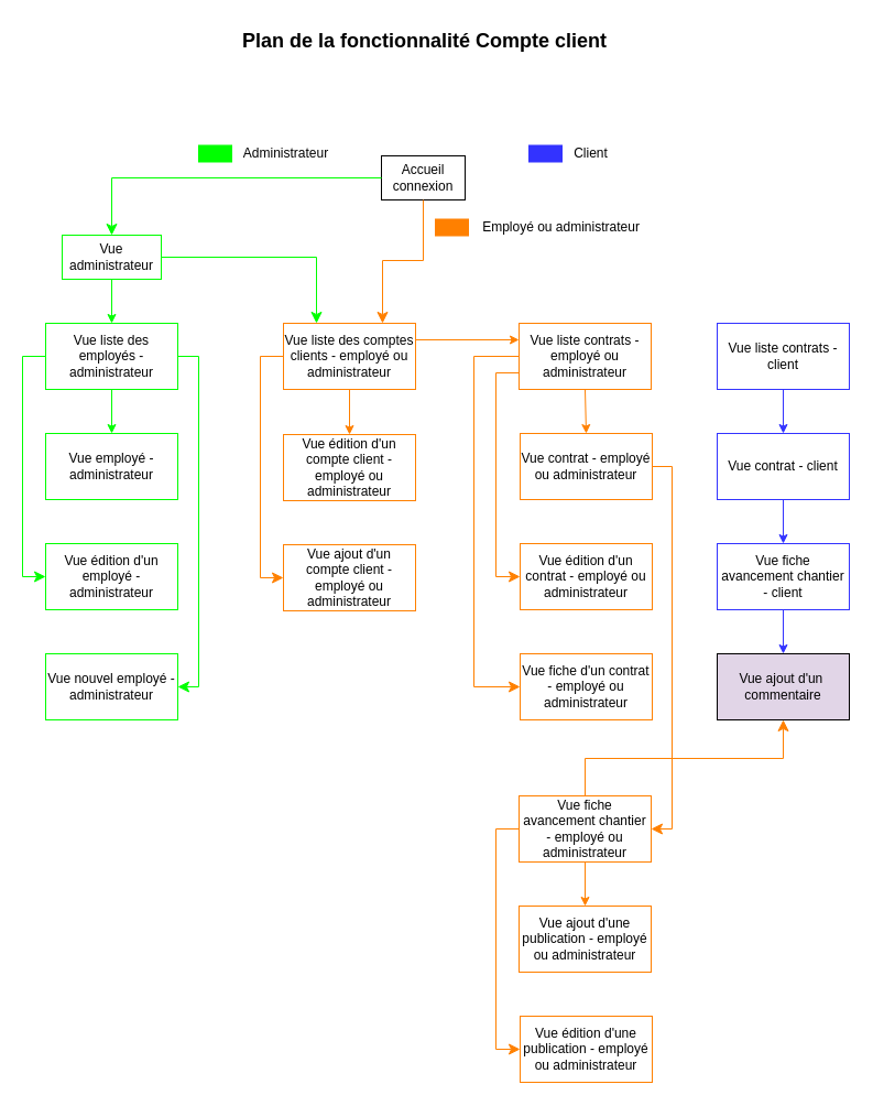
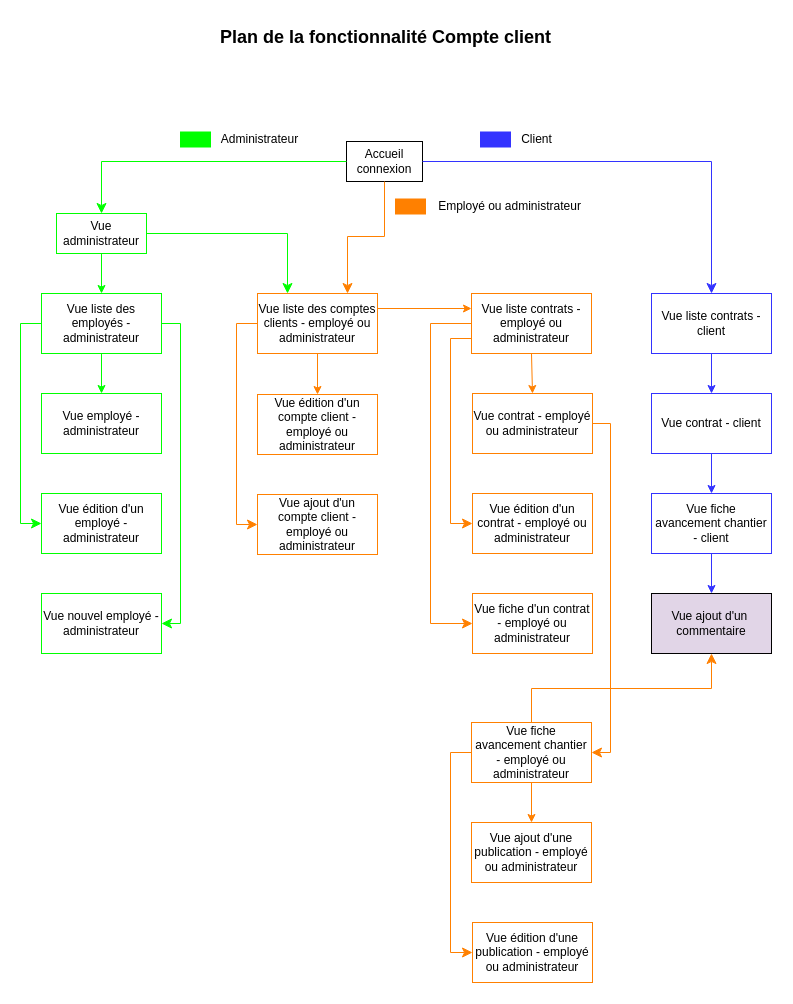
  <mxCell id="0" />
  <mxCell id="1" parent="0" />
  <mxCell id="2" value="Accueil connexion" style="rounded=0;whiteSpace=wrap;html=1;" parent="1" vertex="1"><mxGeometry x="346" y="141" width="76" height="40" as="geometry" /></mxCell>
  <mxCell id="3" style="edgeStyle=none;html=1;entryX=0.5;entryY=0;entryDx=0;entryDy=0;strokeColor=#00FF00;" parent="1" source="4" target="6" edge="1"><mxGeometry relative="1" as="geometry" /></mxCell>
  <mxCell id="4" value="Vue administrateur" style="rounded=0;whiteSpace=wrap;html=1;strokeColor=#00FF00;" parent="1" vertex="1"><mxGeometry x="56" y="213" width="90" height="40" as="geometry" /></mxCell>
  <mxCell id="5" style="edgeStyle=none;html=1;exitX=0.5;exitY=1;exitDx=0;exitDy=0;strokeColor=#00FF00;" parent="1" source="6" target="8" edge="1"><mxGeometry relative="1" as="geometry" /></mxCell>
  <mxCell id="6" value="Vue liste des employés - administrateur" style="rounded=0;whiteSpace=wrap;html=1;strokeColor=#00FF00;" parent="1" vertex="1"><mxGeometry x="41" y="293" width="120" height="60" as="geometry" /></mxCell>
  <mxCell id="7" value="Vue édition d'un employé&amp;nbsp;&lt;span style=&quot;background-color: transparent;&quot;&gt;- administrateur&lt;/span&gt;" style="rounded=0;whiteSpace=wrap;html=1;strokeColor=#00FF00;" parent="1" vertex="1"><mxGeometry x="41" y="493" width="120" height="60" as="geometry" /></mxCell>
  <mxCell id="8" value="Vue employé - administrateur" style="rounded=0;whiteSpace=wrap;html=1;strokeColor=#00FF00;" parent="1" vertex="1"><mxGeometry x="41" y="393" width="120" height="60" as="geometry" /></mxCell>
  <mxCell id="9" style="edgeStyle=none;html=1;exitX=0.5;exitY=1;exitDx=0;exitDy=0;entryX=0.5;entryY=0;entryDx=0;entryDy=0;strokeColor=#FF8000;" parent="1" source="11" target="18" edge="1"><mxGeometry relative="1" as="geometry" /></mxCell>
  <mxCell id="10" style="edgeStyle=none;html=1;exitX=1;exitY=0.25;exitDx=0;exitDy=0;entryX=0;entryY=0.25;entryDx=0;entryDy=0;strokeColor=#FF8000;" parent="1" source="11" target="17" edge="1"><mxGeometry relative="1" as="geometry" /></mxCell>
  <mxCell id="11" value="Vue liste des comptes clients - employé ou administrateur" style="rounded=0;whiteSpace=wrap;html=1;strokeColor=#FF8000;" parent="1" vertex="1"><mxGeometry x="257" y="293" width="120" height="60" as="geometry" /></mxCell>
  <mxCell id="12" value="Vue nouvel employé - administrateur" style="rounded=0;whiteSpace=wrap;html=1;strokeColor=#00FF00;" parent="1" vertex="1"><mxGeometry x="41" y="593" width="120" height="60" as="geometry" /></mxCell>
  <mxCell id="13" value="" style="edgeStyle=elbowEdgeStyle;elbow=horizontal;endArrow=classic;html=1;curved=0;rounded=0;endSize=8;startSize=8;exitX=0;exitY=0.5;exitDx=0;exitDy=0;strokeColor=#00FF00;" parent="1" source="6" edge="1"><mxGeometry width="50" height="50" relative="1" as="geometry"><mxPoint x="-30" y="393" as="sourcePoint" /><mxPoint x="41" y="523" as="targetPoint" /><Array as="points"><mxPoint x="20" y="426" /></Array></mxGeometry></mxCell>
  <mxCell id="14" value="" style="edgeStyle=elbowEdgeStyle;elbow=horizontal;endArrow=classic;html=1;curved=0;rounded=0;endSize=8;startSize=8;entryX=1;entryY=0.5;entryDx=0;entryDy=0;exitX=1;exitY=0.5;exitDx=0;exitDy=0;strokeColor=#00FF00;" parent="1" source="6" target="12" edge="1"><mxGeometry width="50" height="50" relative="1" as="geometry"><mxPoint x="250" y="633" as="sourcePoint" /><mxPoint x="300" y="583" as="targetPoint" /><Array as="points"><mxPoint x="180" y="473" /></Array></mxGeometry></mxCell>
  <mxCell id="15" value="" style="edgeStyle=elbowEdgeStyle;elbow=vertical;endArrow=classic;html=1;curved=0;rounded=0;endSize=8;startSize=8;exitX=0.5;exitY=1;exitDx=0;exitDy=0;strokeColor=#FF8000;entryX=0.75;entryY=0;entryDx=0;entryDy=0;" parent="1" source="2" target="11" edge="1"><mxGeometry width="50" height="50" relative="1" as="geometry"><mxPoint x="190" y="258" as="sourcePoint" /><mxPoint x="340" y="286" as="targetPoint" /><Array as="points"><mxPoint x="360" y="236" /></Array></mxGeometry></mxCell>
  <mxCell id="16" style="edgeStyle=none;html=1;exitX=0.5;exitY=1;exitDx=0;exitDy=0;entryX=0.5;entryY=0;entryDx=0;entryDy=0;strokeColor=#FF8000;" parent="1" source="17" target="25" edge="1"><mxGeometry relative="1" as="geometry" /></mxCell>
  <mxCell id="17" value="Vue liste contrats - employé ou administrateur" style="rounded=0;whiteSpace=wrap;html=1;strokeColor=#FF8000;" parent="1" vertex="1"><mxGeometry x="471" y="293" width="120" height="60" as="geometry" /></mxCell>
  <mxCell id="18" value="Vue édition d'un compte client - employé ou administrateur" style="rounded=0;whiteSpace=wrap;html=1;strokeColor=#FF8000;" parent="1" vertex="1"><mxGeometry x="257" y="394" width="120" height="60" as="geometry" /></mxCell>
  <mxCell id="19" value="Vue ajout d'un compte client - employé ou administrateur" style="rounded=0;whiteSpace=wrap;html=1;strokeColor=#FF8000;" parent="1" vertex="1"><mxGeometry x="257" y="494" width="120" height="60" as="geometry" /></mxCell>
  <mxCell id="20" value="" style="edgeStyle=elbowEdgeStyle;elbow=horizontal;endArrow=classic;html=1;curved=0;rounded=0;endSize=8;startSize=8;exitX=0;exitY=0.5;exitDx=0;exitDy=0;entryX=0;entryY=0.5;entryDx=0;entryDy=0;strokeColor=#FF8000;" parent="1" source="11" target="19" edge="1"><mxGeometry width="50" height="50" relative="1" as="geometry"><mxPoint x="207" y="673" as="sourcePoint" /><mxPoint x="257" y="623" as="targetPoint" /><Array as="points"><mxPoint x="236" y="426" /></Array></mxGeometry></mxCell>
  <mxCell id="21" style="edgeStyle=none;html=1;entryX=0.5;entryY=0;entryDx=0;entryDy=0;strokeColor=#3333FF;" parent="1" source="22" target="28" edge="1"><mxGeometry relative="1" as="geometry" /></mxCell>
  <mxCell id="22" value="Vue liste contrats - client" style="rounded=0;whiteSpace=wrap;html=1;strokeColor=#3333FF;" parent="1" vertex="1"><mxGeometry x="651" y="293" width="120" height="60" as="geometry" /></mxCell>
  <mxCell id="23" value="" style="edgeStyle=elbowEdgeStyle;elbow=horizontal;endArrow=classic;html=1;curved=0;rounded=0;endSize=8;startSize=8;entryX=0.5;entryY=0;entryDx=0;entryDy=0;exitX=0;exitY=0.5;exitDx=0;exitDy=0;strokeColor=#00FF00;" parent="1" source="2" target="4" edge="1"><mxGeometry width="50" height="50" relative="1" as="geometry"><mxPoint x="56" y="133" as="sourcePoint" /><mxPoint x="106" y="83" as="targetPoint" /><Array as="points"><mxPoint x="101" y="153" /></Array></mxGeometry></mxCell>
  <mxCell id="24" value="&lt;span style=&quot;color: rgb(0, 0, 0);&quot;&gt;Vue édition d'un contrat - employé ou administrateur&lt;/span&gt;" style="rounded=0;whiteSpace=wrap;html=1;strokeColor=#FF8000;" parent="1" vertex="1"><mxGeometry x="472" y="493" width="120" height="60" as="geometry" /></mxCell>
  <mxCell id="25" value="&lt;span style=&quot;color: rgb(0, 0, 0);&quot;&gt;Vue contrat - employé ou administrateur&lt;/span&gt;" style="rounded=0;whiteSpace=wrap;html=1;strokeColor=#FF8000;" parent="1" vertex="1"><mxGeometry x="472" y="393" width="120" height="60" as="geometry" /></mxCell>
  <mxCell id="26" value="&lt;span style=&quot;color: rgb(0, 0, 0);&quot;&gt;Vue fiche d'un contrat - employé ou administrateur&lt;/span&gt;" style="rounded=0;whiteSpace=wrap;html=1;strokeColor=#FF8000;" parent="1" vertex="1"><mxGeometry x="472" y="593" width="120" height="60" as="geometry" /></mxCell>
  <mxCell id="27" style="edgeStyle=none;html=1;exitX=0.5;exitY=1;exitDx=0;exitDy=0;entryX=0.5;entryY=0;entryDx=0;entryDy=0;strokeColor=#3333FF;" parent="1" source="28" target="36" edge="1"><mxGeometry relative="1" as="geometry" /></mxCell>
  <mxCell id="28" value="Vue contrat - client" style="rounded=0;whiteSpace=wrap;html=1;strokeColor=#3333FF;" parent="1" vertex="1"><mxGeometry x="651" y="393" width="120" height="60" as="geometry" /></mxCell>
  <mxCell id="29" value="" style="edgeStyle=none;html=1;strokeColor=#FF8000;" parent="1" source="30" target="32" edge="1"><mxGeometry relative="1" as="geometry" /></mxCell>
  <mxCell id="30" value="Vue fiche avancement chantier - employé ou administrateur" style="rounded=0;whiteSpace=wrap;html=1;strokeColor=#FF8000;" parent="1" vertex="1"><mxGeometry x="471" y="722" width="120" height="60" as="geometry" /></mxCell>
  <mxCell id="31" value="" style="edgeStyle=elbowEdgeStyle;elbow=horizontal;endArrow=classic;html=1;curved=0;rounded=0;endSize=8;startSize=8;exitX=1;exitY=0.5;exitDx=0;exitDy=0;entryX=1;entryY=0.5;entryDx=0;entryDy=0;strokeColor=#FF8000;" parent="1" source="25" target="30" edge="1"><mxGeometry width="50" height="50" relative="1" as="geometry"><mxPoint x="650" y="763" as="sourcePoint" /><mxPoint x="600" y="723" as="targetPoint" /><Array as="points"><mxPoint x="610" y="586" /></Array></mxGeometry></mxCell>
  <mxCell id="32" value="Vue ajout d'une publication - employé ou administrateur" style="rounded=0;whiteSpace=wrap;html=1;strokeColor=#FF8000;" parent="1" vertex="1"><mxGeometry x="471" y="822" width="120" height="60" as="geometry" /></mxCell>
  <mxCell id="33" value="Vue édition d'une publication - employé ou administrateur" style="rounded=0;whiteSpace=wrap;html=1;strokeColor=#FF8000;" parent="1" vertex="1"><mxGeometry x="472" y="922" width="120" height="60" as="geometry" /></mxCell>
  <mxCell id="34" value="" style="edgeStyle=elbowEdgeStyle;elbow=horizontal;endArrow=classic;html=1;curved=0;rounded=0;endSize=8;startSize=8;exitX=0;exitY=0.5;exitDx=0;exitDy=0;entryX=0;entryY=0.5;entryDx=0;entryDy=0;strokeColor=#FF8000;" parent="1" source="30" target="33" edge="1"><mxGeometry width="50" height="50" relative="1" as="geometry"><mxPoint x="399" y="1002" as="sourcePoint" /><mxPoint x="430" y="912" as="targetPoint" /><Array as="points"><mxPoint x="450" y="856" /></Array></mxGeometry></mxCell>
  <mxCell id="35" style="edgeStyle=none;html=1;exitX=0.5;exitY=1;exitDx=0;exitDy=0;entryX=0.5;entryY=0;entryDx=0;entryDy=0;strokeColor=#3333FF;" parent="1" source="36" target="37" edge="1"><mxGeometry relative="1" as="geometry" /></mxCell>
  <mxCell id="36" value="Vue fiche avancement chantier - client" style="rounded=0;whiteSpace=wrap;html=1;strokeColor=#3333FF;" parent="1" vertex="1"><mxGeometry x="651" y="493" width="120" height="60" as="geometry" /></mxCell>
  <mxCell id="37" value="Vue ajout d'un&amp;nbsp; commentaire" style="rounded=0;whiteSpace=wrap;html=1;fillColor=#e1d5e7;" parent="1" vertex="1"><mxGeometry x="651" y="593" width="120" height="60" as="geometry" /></mxCell>
  <mxCell id="38" value="" style="edgeStyle=elbowEdgeStyle;elbow=vertical;endArrow=classic;html=1;curved=0;rounded=0;endSize=8;startSize=8;entryX=0.5;entryY=1;entryDx=0;entryDy=0;exitX=0.5;exitY=0;exitDx=0;exitDy=0;strokeColor=#FF8000;" parent="1" source="30" target="37" edge="1"><mxGeometry width="50" height="50" relative="1" as="geometry"><mxPoint x="640" y="722" as="sourcePoint" /><mxPoint x="690" y="672" as="targetPoint" /></mxGeometry></mxCell>
  <mxCell id="39" value="&lt;span style=&quot;color: rgb(0, 0, 0); text-wrap-mode: wrap;&quot;&gt;Administrateur&lt;/span&gt;" style="text;html=1;align=center;verticalAlign=middle;resizable=0;points=[];autosize=1;strokeColor=none;fillColor=none;" parent="1" vertex="1"><mxGeometry x="209" y="124" width="100" height="30" as="geometry" /></mxCell>
  <mxCell id="40" value="&lt;span style=&quot;color: rgb(0, 0, 0); text-wrap-mode: wrap;&quot;&gt;Client&lt;/span&gt;" style="text;html=1;align=center;verticalAlign=middle;resizable=0;points=[];autosize=1;strokeColor=none;fillColor=none;" parent="1" vertex="1"><mxGeometry x="511" y="124" width="50" height="30" as="geometry" /></mxCell>
  <mxCell id="41" value="" style="rounded=0;whiteSpace=wrap;html=1;strokeColor=#3333FF;fillColor=#3333FF;" parent="1" vertex="1"><mxGeometry x="480" y="131.5" width="30" height="15" as="geometry" /></mxCell>
  <mxCell id="42" value="" style="rounded=0;whiteSpace=wrap;html=1;strokeColor=#00FF00;fillColor=#00FF00;" parent="1" vertex="1"><mxGeometry x="180" y="131.5" width="30" height="15" as="geometry" /></mxCell>
  <mxCell id="43" value="" style="rounded=0;whiteSpace=wrap;html=1;strokeColor=#FF8000;fillColor=#FF8000;" parent="1" vertex="1"><mxGeometry x="395" y="198.5" width="30" height="15" as="geometry" /></mxCell>
  <mxCell id="44" value="Employé ou administrateur" style="text;html=1;align=center;verticalAlign=middle;resizable=0;points=[];autosize=1;strokeColor=none;fillColor=none;" parent="1" vertex="1"><mxGeometry x="428" y="193" width="161" height="26" as="geometry" /></mxCell>
  <mxCell id="45" value="" style="edgeStyle=elbowEdgeStyle;elbow=horizontal;endArrow=classic;html=1;curved=0;rounded=0;endSize=8;startSize=8;entryX=0;entryY=0.5;entryDx=0;entryDy=0;exitX=0;exitY=0.75;exitDx=0;exitDy=0;strokeColor=#FF8000;" parent="1" source="17" target="24" edge="1"><mxGeometry width="50" height="50" relative="1" as="geometry"><mxPoint x="450" y="336" as="sourcePoint" /><mxPoint x="430" y="526" as="targetPoint" /><Array as="points"><mxPoint x="450" y="426" /></Array></mxGeometry></mxCell>
  <mxCell id="46" value="" style="edgeStyle=elbowEdgeStyle;elbow=horizontal;endArrow=classic;html=1;curved=0;rounded=0;endSize=8;startSize=8;exitX=0;exitY=0.5;exitDx=0;exitDy=0;entryX=0;entryY=0.5;entryDx=0;entryDy=0;strokeColor=#FF8000;" parent="1" source="17" target="26" edge="1"><mxGeometry width="50" height="50" relative="1" as="geometry"><mxPoint x="400" y="676" as="sourcePoint" /><mxPoint x="450" y="626" as="targetPoint" /><Array as="points"><mxPoint x="430" y="486" /></Array></mxGeometry></mxCell>
  <mxCell id="47" value="" style="edgeStyle=elbowEdgeStyle;elbow=vertical;endArrow=classic;html=1;curved=0;rounded=0;endSize=8;startSize=8;entryX=0.25;entryY=0;entryDx=0;entryDy=0;exitX=1;exitY=0.5;exitDx=0;exitDy=0;strokeColor=#00FF00;" parent="1" source="4" target="11" edge="1"><mxGeometry width="50" height="50" relative="1" as="geometry"><mxPoint x="180" y="241" as="sourcePoint" /><mxPoint x="230" y="191" as="targetPoint" /><Array as="points"><mxPoint x="220" y="233" /></Array></mxGeometry></mxCell>
  <mxCell id="48" value="&lt;font style=&quot;font-size: 18px;&quot;&gt;&lt;b&gt;Plan de la fonctionnalité Compte client&lt;/b&gt;&lt;/font&gt;" style="text;html=1;align=center;verticalAlign=middle;resizable=0;points=[];autosize=1;strokeColor=none;fillColor=none;" parent="1" vertex="1"><mxGeometry x="210" y="20" width="349" height="34" as="geometry" /></mxCell>
+ <mxCell id="49" value="" style="edgeStyle=segmentEdgeStyle;endArrow=classic;html=1;curved=0;rounded=0;endSize=8;startSize=8;entryX=0.5;entryY=0;entryDx=0;entryDy=0;exitX=1;exitY=0.5;exitDx=0;exitDy=0;strokeColor=#3333FF;" parent="1" source="2" target="22" edge="1"><mxGeometry width="50" height="50" relative="1" as="geometry"><mxPoint x="651" y="129" as="sourcePoint" /><mxPoint x="701" y="79" as="targetPoint" /></mxGeometry></mxCell>
